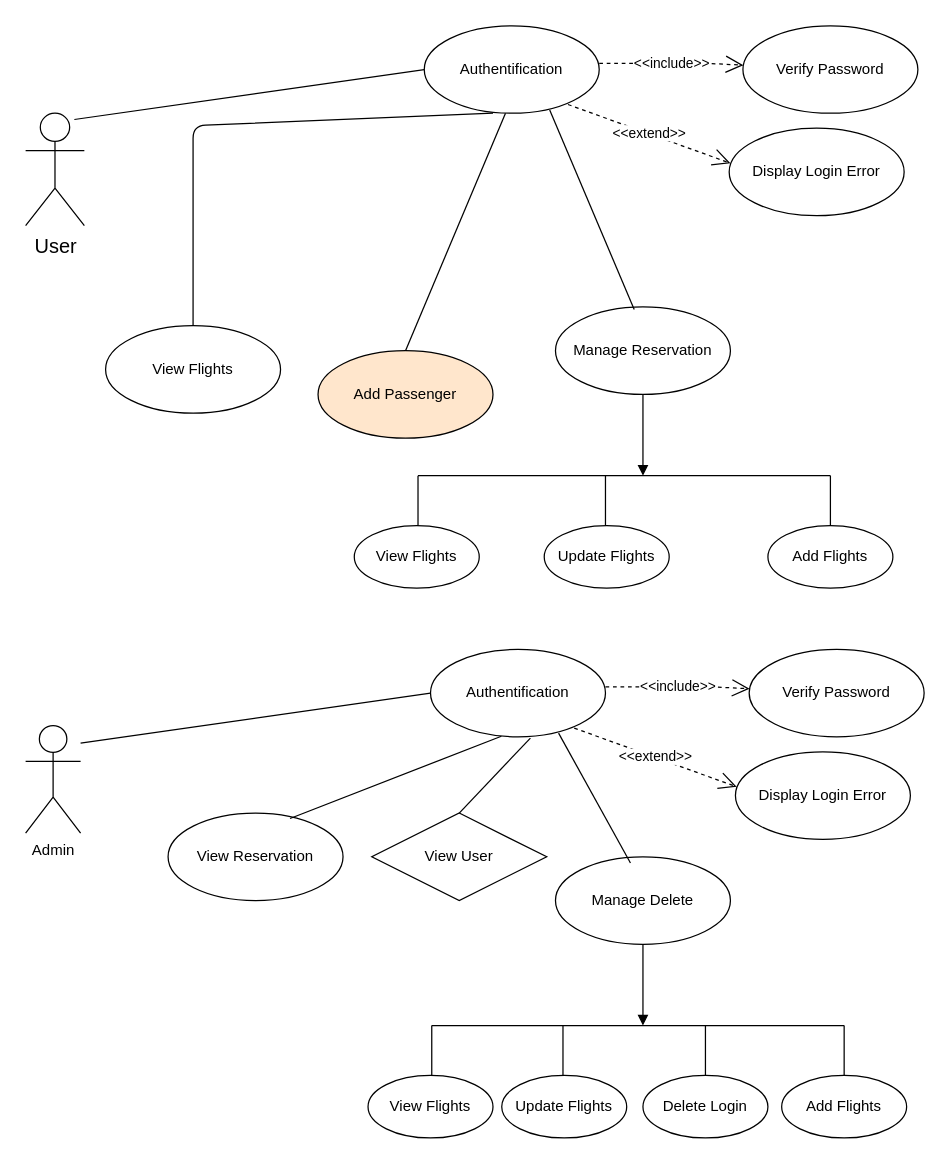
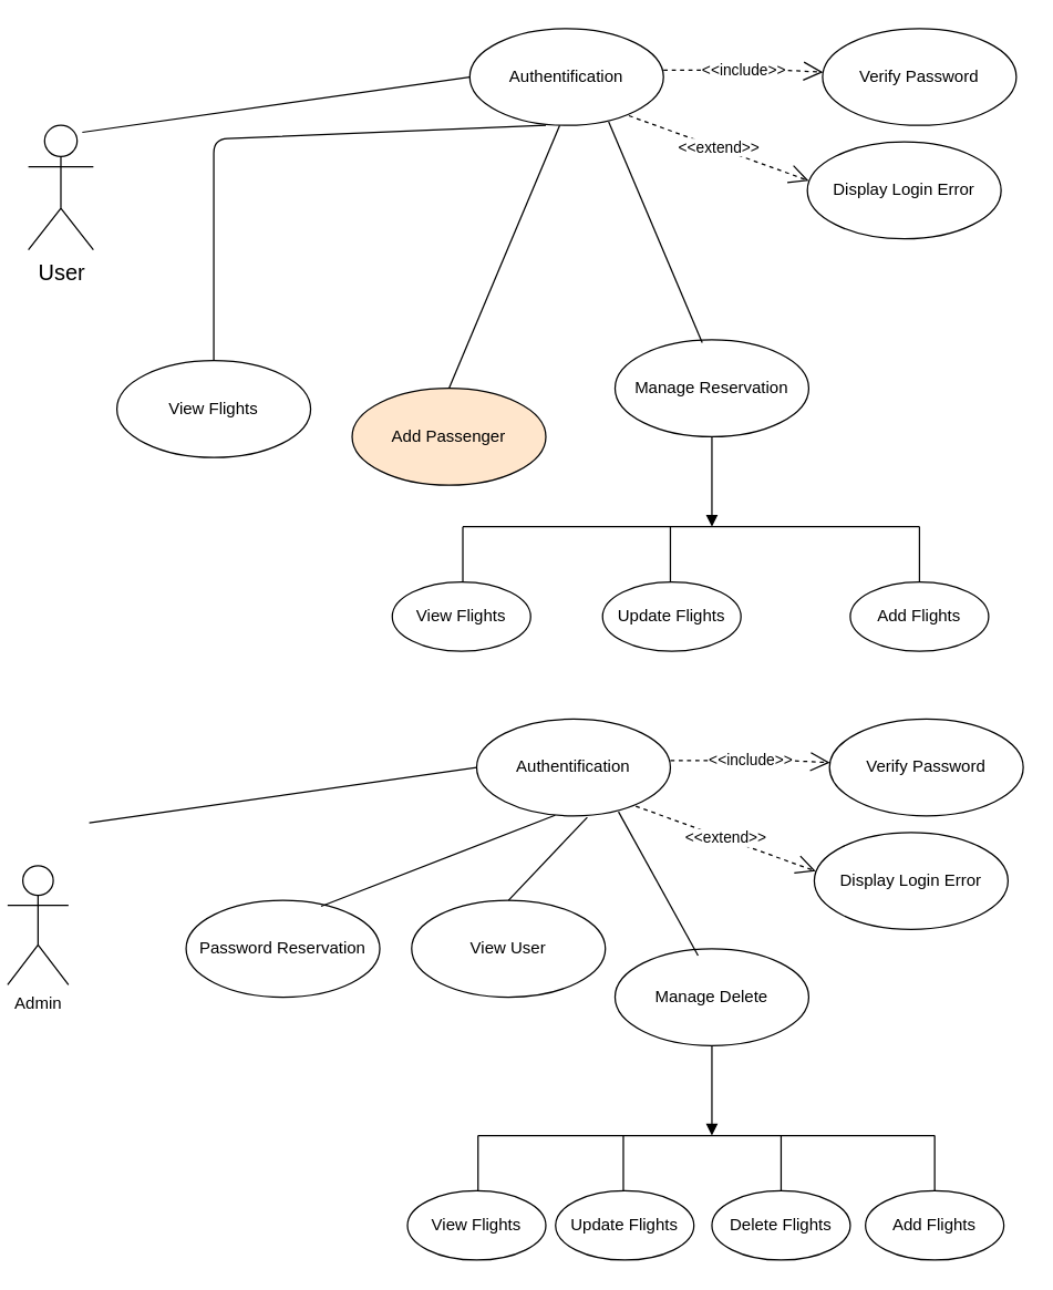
  <mxCell id="0" />
  <mxCell id="1" parent="0" />
  <mxCell id="2" value="&lt;font style=&quot;font-size: 16px&quot;&gt;User&lt;/font&gt;" style="shape=umlActor;verticalLabelPosition=bottom;labelBackgroundColor=#ffffff;verticalAlign=top;html=1;" parent="1" vertex="1"><mxGeometry x="20" y="90" width="47" height="90" as="geometry" /></mxCell>
- <mxCell id="3" value="Admin" style="shape=umlActor;verticalLabelPosition=bottom;labelBackgroundColor=#ffffff;verticalAlign=top;html=1;" parent="1" vertex="1"><mxGeometry x="20" y="580" width="44" height="86" as="geometry" /></mxCell>
+ <mxCell id="3" value="Admin" style="shape=umlActor;verticalLabelPosition=bottom;labelBackgroundColor=#ffffff;verticalAlign=top;html=1;" parent="1" vertex="1"><mxGeometry x="5" y="625" width="44" height="86" as="geometry" /></mxCell>
  <mxCell id="4" value="View Flights" style="ellipse;whiteSpace=wrap;html=1;" parent="1" vertex="1"><mxGeometry x="84" y="260" width="140" height="70" as="geometry" /></mxCell>
  <mxCell id="5" value="Add Passenger" style="ellipse;whiteSpace=wrap;html=1;fillColor=#ffe6cc;" parent="1" vertex="1"><mxGeometry x="254" y="280" width="140" height="70" as="geometry" /></mxCell>
  <mxCell id="6" value="Manage Reservation" style="ellipse;whiteSpace=wrap;html=1;" parent="1" vertex="1"><mxGeometry x="444" y="245" width="140" height="70" as="geometry" /></mxCell>
  <mxCell id="7" value="" style="endArrow=none;html=1;exitX=0.5;exitY=0;exitDx=0;exitDy=0;" parent="1" source="4" edge="1"><mxGeometry width="50" height="50" relative="1" as="geometry"><mxPoint x="154" y="220" as="sourcePoint" /><mxPoint x="394" y="90" as="targetPoint" /><Array as="points"><mxPoint x="154" y="100" /></Array></mxGeometry></mxCell>
  <mxCell id="8" value="" style="endArrow=none;html=1;exitX=0.5;exitY=0;exitDx=0;exitDy=0;" parent="1" source="5" edge="1"><mxGeometry width="50" height="50" relative="1" as="geometry"><mxPoint x="354" y="140" as="sourcePoint" /><mxPoint x="404" y="90" as="targetPoint" /></mxGeometry></mxCell>
  <mxCell id="9" value="" style="endArrow=none;html=1;entryX=0.717;entryY=0.964;entryDx=0;entryDy=0;entryPerimeter=0;" parent="1" target="11" edge="1"><mxGeometry width="50" height="50" relative="1" as="geometry"><mxPoint x="507" y="247" as="sourcePoint" /><mxPoint x="459" y="147" as="targetPoint" /></mxGeometry></mxCell>
  <mxCell id="10" value="" style="group" parent="1" vertex="1" connectable="0"><mxGeometry x="59" y="20" width="675" height="152" as="geometry" /></mxCell>
  <mxCell id="11" value="Authentification" style="ellipse;whiteSpace=wrap;html=1;" parent="10" vertex="1"><mxGeometry x="280" width="140" height="70" as="geometry" /></mxCell>
  <mxCell id="12" value="&amp;lt;&amp;lt;include&amp;gt;&amp;gt;" style="endArrow=open;endSize=12;dashed=1;html=1;" parent="10" target="13" edge="1"><mxGeometry width="160" relative="1" as="geometry"><mxPoint x="420" y="30" as="sourcePoint" /><mxPoint x="580" y="30" as="targetPoint" /><Array as="points"><mxPoint x="505" y="30" /></Array></mxGeometry></mxCell>
  <mxCell id="13" value="Verify Password" style="ellipse;whiteSpace=wrap;html=1;" parent="10" vertex="1"><mxGeometry x="535" width="140" height="70" as="geometry" /></mxCell>
  <mxCell id="14" value="&amp;lt;&amp;lt;extend&amp;gt;&amp;gt;" style="endArrow=open;endSize=12;dashed=1;html=1;" parent="10" edge="1"><mxGeometry width="160" relative="1" as="geometry"><mxPoint x="395" y="63" as="sourcePoint" /><mxPoint x="525" y="110" as="targetPoint" /></mxGeometry></mxCell>
  <mxCell id="15" value="Display Login Error" style="ellipse;whiteSpace=wrap;html=1;" parent="10" vertex="1"><mxGeometry x="524" y="82" width="140" height="70" as="geometry" /></mxCell>
  <mxCell id="16" value="" style="endArrow=none;html=1;entryX=0;entryY=0.5;entryDx=0;entryDy=0;" parent="10" target="11" edge="1"><mxGeometry width="50" height="50" relative="1" as="geometry"><mxPoint y="75" as="sourcePoint" /><mxPoint x="195" y="45" as="targetPoint" /></mxGeometry></mxCell>
  <mxCell id="17" value="" style="group" parent="1" vertex="1" connectable="0"><mxGeometry x="64" y="519" width="675" height="236" as="geometry" /></mxCell>
  <mxCell id="18" value="Authentification" style="ellipse;whiteSpace=wrap;html=1;" parent="17" vertex="1"><mxGeometry x="280" width="140" height="70" as="geometry" /></mxCell>
  <mxCell id="19" value="&amp;lt;&amp;lt;include&amp;gt;&amp;gt;" style="endArrow=open;endSize=12;dashed=1;html=1;" parent="17" target="20" edge="1"><mxGeometry width="160" relative="1" as="geometry"><mxPoint x="420" y="30" as="sourcePoint" /><mxPoint x="580" y="30" as="targetPoint" /><Array as="points"><mxPoint x="505" y="30" /></Array></mxGeometry></mxCell>
  <mxCell id="20" value="Verify Password" style="ellipse;whiteSpace=wrap;html=1;" parent="17" vertex="1"><mxGeometry x="535" width="140" height="70" as="geometry" /></mxCell>
  <mxCell id="21" value="&amp;lt;&amp;lt;extend&amp;gt;&amp;gt;" style="endArrow=open;endSize=12;dashed=1;html=1;" parent="17" edge="1"><mxGeometry width="160" relative="1" as="geometry"><mxPoint x="395" y="63" as="sourcePoint" /><mxPoint x="525" y="110" as="targetPoint" /></mxGeometry></mxCell>
  <mxCell id="22" value="Display Login Error" style="ellipse;whiteSpace=wrap;html=1;" parent="17" vertex="1"><mxGeometry x="524" y="82" width="140" height="70" as="geometry" /></mxCell>
  <mxCell id="23" value="" style="endArrow=none;html=1;entryX=0;entryY=0.5;entryDx=0;entryDy=0;" parent="17" target="18" edge="1"><mxGeometry width="50" height="50" relative="1" as="geometry"><mxPoint y="75" as="sourcePoint" /><mxPoint x="195" y="45" as="targetPoint" /></mxGeometry></mxCell>
- <mxCell id="24" value="View Reservation" style="ellipse;whiteSpace=wrap;html=1;" parent="17" vertex="1"><mxGeometry x="70.0" y="131" width="140" height="70" as="geometry" /></mxCell>
+ <mxCell id="24" value="Password Reservation" style="ellipse;whiteSpace=wrap;html=1;" parent="17" vertex="1"><mxGeometry x="70.0" y="131" width="140" height="70" as="geometry" /></mxCell>
  <mxCell id="25" value="" style="endArrow=none;html=1;entryX=0.405;entryY=0.993;entryDx=0;entryDy=0;entryPerimeter=0;exitX=0.697;exitY=0.062;exitDx=0;exitDy=0;exitPerimeter=0;" parent="17" source="24" target="18" edge="1"><mxGeometry width="50" height="50" relative="1" as="geometry"><mxPoint x="-40" y="511" as="sourcePoint" /><mxPoint x="10" y="461" as="targetPoint" /></mxGeometry></mxCell>
- <mxCell id="26" value="View User" style="rhombus;whiteSpace=wrap;html=1;" parent="17" vertex="1"><mxGeometry x="233" y="131" width="140" height="70" as="geometry" /></mxCell>
+ <mxCell id="26" value="View User" style="ellipse;whiteSpace=wrap;html=1;" parent="17" vertex="1"><mxGeometry x="233" y="131" width="140" height="70" as="geometry" /></mxCell>
  <mxCell id="27" value="" style="endArrow=none;html=1;entryX=0.571;entryY=1.014;entryDx=0;entryDy=0;entryPerimeter=0;exitX=0.5;exitY=0;exitDx=0;exitDy=0;" parent="17" source="26" target="18" edge="1"><mxGeometry width="50" height="50" relative="1" as="geometry"><mxPoint x="-40" y="511" as="sourcePoint" /><mxPoint x="10" y="461" as="targetPoint" /></mxGeometry></mxCell>
  <mxCell id="28" value="Manage Delete" style="ellipse;whiteSpace=wrap;html=1;" parent="17" vertex="1"><mxGeometry x="380" y="166" width="140" height="70" as="geometry" /></mxCell>
  <mxCell id="29" value="" style="endArrow=none;html=1;entryX=0.732;entryY=0.957;entryDx=0;entryDy=0;entryPerimeter=0;" parent="1" target="18" edge="1"><mxGeometry width="50" height="50" relative="1" as="geometry"><mxPoint x="504" y="690" as="sourcePoint" /><mxPoint x="74" y="980" as="targetPoint" /></mxGeometry></mxCell>
  <mxCell id="30" value="" style="group" parent="1" vertex="1" connectable="0"><mxGeometry x="283" y="380" width="431" height="90" as="geometry" /></mxCell>
  <mxCell id="31" value="" style="html=1;verticalAlign=bottom;endArrow=block;exitX=0.5;exitY=1;exitDx=0;exitDy=0;" parent="30" source="6" edge="1"><mxGeometry width="80" relative="1" as="geometry"><mxPoint x="-69" y="127" as="sourcePoint" /><mxPoint x="231" as="targetPoint" /></mxGeometry></mxCell>
  <mxCell id="32" value="" style="endArrow=none;html=1;" parent="30" edge="1"><mxGeometry width="50" height="50" relative="1" as="geometry"><mxPoint x="51" as="sourcePoint" /><mxPoint x="381" as="targetPoint" /></mxGeometry></mxCell>
  <mxCell id="33" value="" style="endArrow=none;html=1;" parent="30" edge="1"><mxGeometry width="50" height="50" relative="1" as="geometry"><mxPoint x="51" y="40" as="sourcePoint" /><mxPoint x="51" as="targetPoint" /></mxGeometry></mxCell>
  <mxCell id="34" value="" style="endArrow=none;html=1;" parent="30" edge="1"><mxGeometry width="50" height="50" relative="1" as="geometry"><mxPoint x="201" y="40" as="sourcePoint" /><mxPoint x="201" as="targetPoint" /></mxGeometry></mxCell>
  <mxCell id="35" value="" style="endArrow=none;html=1;" parent="30" edge="1"><mxGeometry width="50" height="50" relative="1" as="geometry"><mxPoint x="381" y="40" as="sourcePoint" /><mxPoint x="381" as="targetPoint" /></mxGeometry></mxCell>
  <mxCell id="36" value="View Flights" style="ellipse;whiteSpace=wrap;html=1;" parent="30" vertex="1"><mxGeometry y="40" width="100" height="50" as="geometry" /></mxCell>
  <mxCell id="37" value="Update Flights" style="ellipse;whiteSpace=wrap;html=1;" parent="30" vertex="1"><mxGeometry x="152" y="40" width="100" height="50" as="geometry" /></mxCell>
  <mxCell id="38" value="Add Flights" style="ellipse;whiteSpace=wrap;html=1;" parent="30" vertex="1"><mxGeometry x="331" y="40" width="100" height="50" as="geometry" /></mxCell>
  <mxCell id="39" value="" style="html=1;verticalAlign=bottom;endArrow=block;exitX=0.5;exitY=1;exitDx=0;exitDy=0;" parent="1" source="28" edge="1"><mxGeometry width="80" relative="1" as="geometry"><mxPoint x="444" y="827" as="sourcePoint" /><mxPoint x="514" y="820" as="targetPoint" /></mxGeometry></mxCell>
  <mxCell id="40" value="" style="group" parent="1" vertex="1" connectable="0"><mxGeometry x="294" y="820" width="431" height="90" as="geometry" /></mxCell>
  <mxCell id="41" value="" style="endArrow=none;html=1;" parent="40" edge="1"><mxGeometry width="50" height="50" relative="1" as="geometry"><mxPoint x="51" as="sourcePoint" /><mxPoint x="381" as="targetPoint" /></mxGeometry></mxCell>
  <mxCell id="42" value="" style="endArrow=none;html=1;" parent="40" edge="1"><mxGeometry width="50" height="50" relative="1" as="geometry"><mxPoint x="51" y="40" as="sourcePoint" /><mxPoint x="51" as="targetPoint" /></mxGeometry></mxCell>
  <mxCell id="43" value="" style="endArrow=none;html=1;" parent="40" edge="1"><mxGeometry width="50" height="50" relative="1" as="geometry"><mxPoint x="156" y="40" as="sourcePoint" /><mxPoint x="156" as="targetPoint" /></mxGeometry></mxCell>
  <mxCell id="44" value="" style="endArrow=none;html=1;" parent="40" edge="1"><mxGeometry width="50" height="50" relative="1" as="geometry"><mxPoint x="381" y="40" as="sourcePoint" /><mxPoint x="381" as="targetPoint" /></mxGeometry></mxCell>
  <mxCell id="45" value="View Flights" style="ellipse;whiteSpace=wrap;html=1;" parent="40" vertex="1"><mxGeometry y="40" width="100" height="50" as="geometry" /></mxCell>
  <mxCell id="46" value="Update Flights" style="ellipse;whiteSpace=wrap;html=1;" parent="40" vertex="1"><mxGeometry x="107" y="40" width="100" height="50" as="geometry" /></mxCell>
  <mxCell id="47" value="Add Flights" style="ellipse;whiteSpace=wrap;html=1;" parent="40" vertex="1"><mxGeometry x="331" y="40" width="100" height="50" as="geometry" /></mxCell>
- <mxCell id="48" value="Delete Login" style="ellipse;whiteSpace=wrap;html=1;" parent="40" vertex="1"><mxGeometry x="220" y="40" width="100" height="50" as="geometry" /></mxCell>
+ <mxCell id="48" value="Delete Flights" style="ellipse;whiteSpace=wrap;html=1;" parent="40" vertex="1"><mxGeometry x="220" y="40" width="100" height="50" as="geometry" /></mxCell>
  <mxCell id="49" value="" style="endArrow=none;html=1;" parent="1" edge="1"><mxGeometry width="50" height="50" relative="1" as="geometry"><mxPoint x="564" y="860" as="sourcePoint" /><mxPoint x="564" y="820" as="targetPoint" /></mxGeometry></mxCell>
